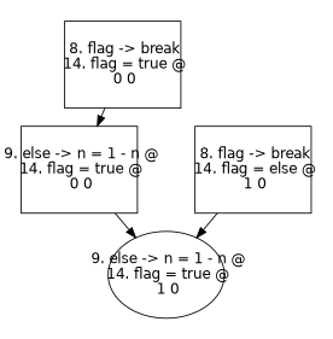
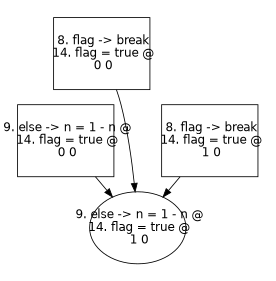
  digraph {
    ranksep=.25
    node [fixedsize=true fontname=Helvetica fontsize=14 peripheries=1 shape=box]
    n1 [height=1.2 label=" 8. flag -> break\n 14. flag = true @\n 0 0\n" width=1.6]
    n2 [height=1.2 label=" 9. else -> n = 1 - n @\n 14. flag = true @\n 0 0\n" width=1.6]
    n3 [height=1.2 label=" 9. else -> n = 1 - n @\n 14. flag = true @\n 1 0\n" shape=ellipse width=1.6]
-   n4 [height=1.2 label=" 8. flag -> break\n 14. flag = else @\n 1 0\n" width=1.6]
-   n1 -> n2
+   n4 [height=1.2 label=" 8. flag -> break\n 14. flag = true @\n 1 0\n" width=1.6]
+   n1 -> n3
    n2 -> n3
    n4 -> n3
  }
